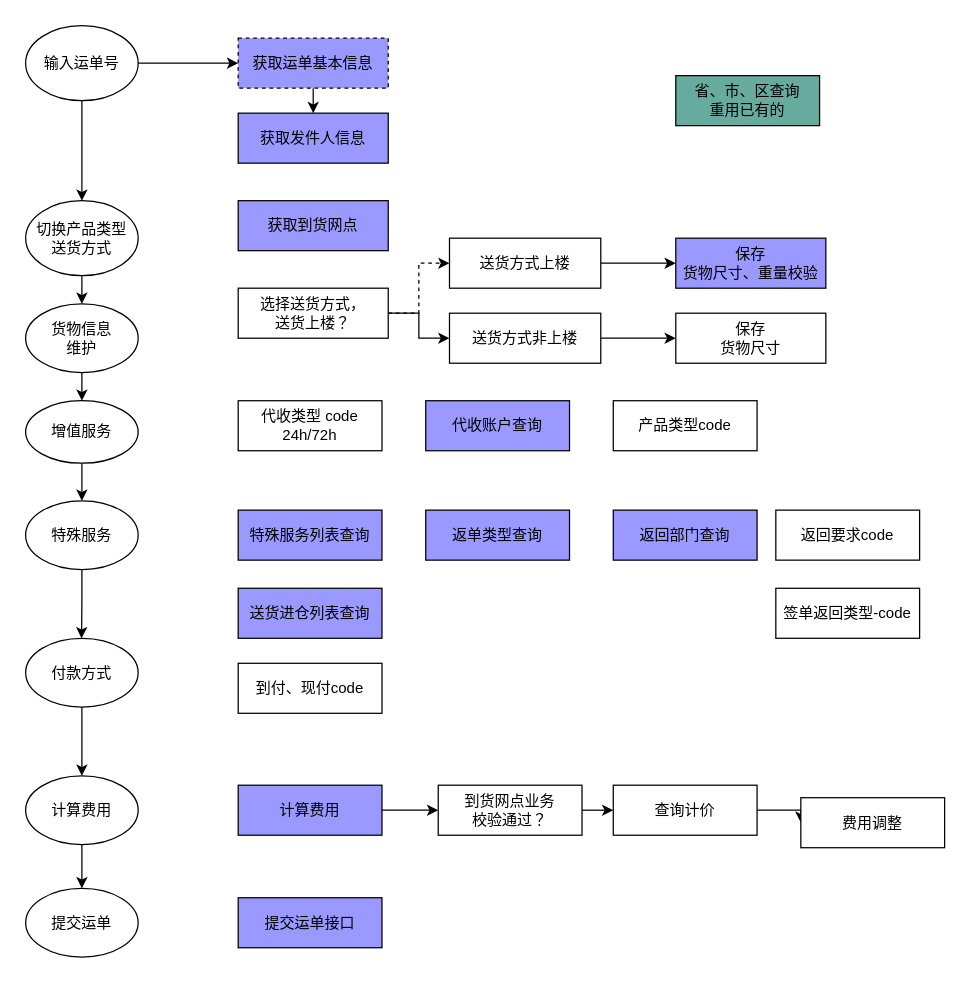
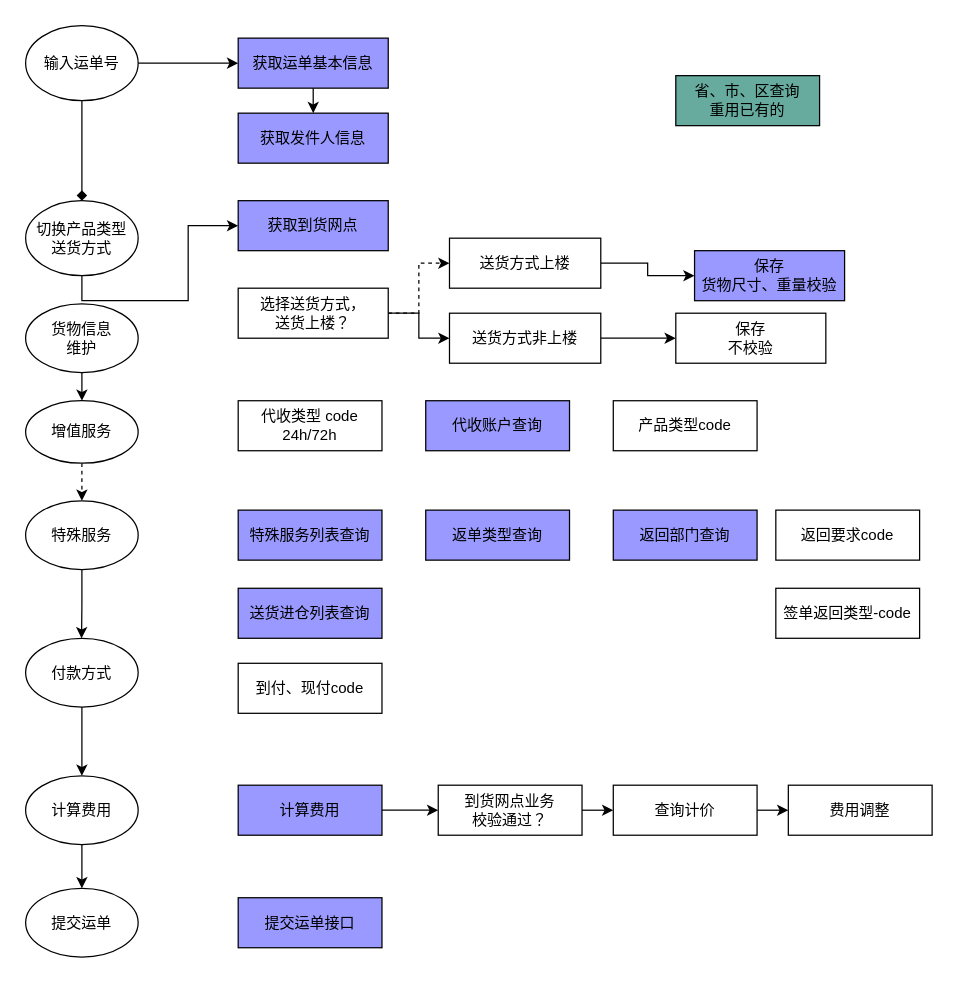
  <mxCell id="0" />
  <mxCell id="1" parent="0" />
  <mxCell id="2" style="edgeStyle=orthogonalEdgeStyle;rounded=0;orthogonalLoop=1;jettySize=auto;html=1;exitX=1;exitY=0.5;exitDx=0;exitDy=0;entryX=0;entryY=0.5;entryDx=0;entryDy=0;" edge="1" parent="1" source="4" target="6"><mxGeometry relative="1" as="geometry" /></mxCell>
- <mxCell id="3" style="edgeStyle=orthogonalEdgeStyle;rounded=0;orthogonalLoop=1;jettySize=auto;html=1;exitX=0.5;exitY=1;exitDx=0;exitDy=0;" edge="1" parent="1" source="4" target="10"><mxGeometry relative="1" as="geometry" /></mxCell>
+ <mxCell id="3" style="edgeStyle=orthogonalEdgeStyle;rounded=0;orthogonalLoop=1;jettySize=auto;html=1;exitX=0.5;exitY=1;exitDx=0;exitDy=0;endArrow=diamond;" edge="1" parent="1" source="4" target="10"><mxGeometry relative="1" as="geometry" /></mxCell>
  <mxCell id="4" value="输入运单号" style="ellipse;whiteSpace=wrap;html=1;" vertex="1" parent="1"><mxGeometry x="20" y="20" width="90" height="60" as="geometry" /></mxCell>
  <mxCell id="5" style="edgeStyle=orthogonalEdgeStyle;rounded=0;orthogonalLoop=1;jettySize=auto;html=1;exitX=0.5;exitY=1;exitDx=0;exitDy=0;entryX=0.5;entryY=0;entryDx=0;entryDy=0;" edge="1" parent="1" source="6" target="7"><mxGeometry relative="1" as="geometry" /></mxCell>
- <mxCell id="6" value="获取运单基本信息" style="rounded=0;whiteSpace=wrap;html=1;fillColor=#9999FF;dashed=1;" vertex="1" parent="1"><mxGeometry x="190" y="30" width="120" height="40" as="geometry" /></mxCell>
+ <mxCell id="6" value="获取运单基本信息" style="rounded=0;whiteSpace=wrap;html=1;fillColor=#9999FF;" vertex="1" parent="1"><mxGeometry x="190" y="30" width="120" height="40" as="geometry" /></mxCell>
  <mxCell id="7" value="获取发件人信息" style="rounded=0;whiteSpace=wrap;html=1;fillColor=#9999FF;" vertex="1" parent="1"><mxGeometry x="190" y="90" width="120" height="40" as="geometry" /></mxCell>
  <mxCell id="8" value="获取到货网点" style="rounded=0;whiteSpace=wrap;html=1;fillColor=#9999FF;" vertex="1" parent="1"><mxGeometry x="190" y="160" width="120" height="40" as="geometry" /></mxCell>
- <mxCell id="9" style="edgeStyle=orthogonalEdgeStyle;rounded=0;orthogonalLoop=1;jettySize=auto;html=1;exitX=0.5;exitY=1;exitDx=0;exitDy=0;entryX=0.5;entryY=0;entryDx=0;entryDy=0;" edge="1" parent="1" source="10" target="21"><mxGeometry relative="1" as="geometry" /></mxCell>
+ <mxCell id="9" style="edgeStyle=orthogonalEdgeStyle;rounded=0;orthogonalLoop=1;jettySize=auto;html=1;exitX=0.5;exitY=1;exitDx=0;exitDy=0;" edge="1" parent="1" source="10" target="8"><mxGeometry relative="1" as="geometry" /></mxCell>
  <mxCell id="10" value="切换产品类型&lt;br&gt;送货方式" style="ellipse;whiteSpace=wrap;html=1;" vertex="1" parent="1"><mxGeometry x="20" y="160" width="90" height="60" as="geometry" /></mxCell>
  <mxCell id="11" style="edgeStyle=orthogonalEdgeStyle;rounded=0;orthogonalLoop=1;jettySize=auto;html=1;exitX=1;exitY=0.5;exitDx=0;exitDy=0;dashed=1;" edge="1" parent="1" source="13" target="15"><mxGeometry relative="1" as="geometry" /></mxCell>
  <mxCell id="12" style="edgeStyle=orthogonalEdgeStyle;rounded=0;orthogonalLoop=1;jettySize=auto;html=1;exitX=1;exitY=0.5;exitDx=0;exitDy=0;entryX=0;entryY=0.5;entryDx=0;entryDy=0;" edge="1" parent="1" source="13" target="18"><mxGeometry relative="1" as="geometry" /></mxCell>
  <mxCell id="13" value="选择送货方式，&lt;br&gt;送货上楼？" style="rounded=0;whiteSpace=wrap;html=1;" vertex="1" parent="1"><mxGeometry x="190" y="230" width="120" height="40" as="geometry" /></mxCell>
  <mxCell id="14" style="edgeStyle=orthogonalEdgeStyle;rounded=0;orthogonalLoop=1;jettySize=auto;html=1;exitX=1;exitY=0.5;exitDx=0;exitDy=0;entryX=0;entryY=0.5;entryDx=0;entryDy=0;" edge="1" parent="1" source="15" target="16"><mxGeometry relative="1" as="geometry" /></mxCell>
  <mxCell id="15" value="送货方式上楼" style="rounded=0;whiteSpace=wrap;html=1;" vertex="1" parent="1"><mxGeometry x="359" y="190" width="121" height="40" as="geometry" /></mxCell>
- <mxCell id="16" value="保存&lt;br&gt;货物尺寸、重量校验" style="rounded=0;whiteSpace=wrap;html=1;fillColor=#9999FF;" vertex="1" parent="1"><mxGeometry x="540" y="190" width="120" height="40" as="geometry" /></mxCell>
+ <mxCell id="16" value="保存&lt;br&gt;货物尺寸、重量校验" style="rounded=0;whiteSpace=wrap;html=1;fillColor=#9999FF;" vertex="1" parent="1"><mxGeometry x="555" y="200" width="120" height="40" as="geometry" /></mxCell>
  <mxCell id="17" style="edgeStyle=orthogonalEdgeStyle;rounded=0;orthogonalLoop=1;jettySize=auto;html=1;exitX=1;exitY=0.5;exitDx=0;exitDy=0;entryX=0;entryY=0.5;entryDx=0;entryDy=0;" edge="1" parent="1" source="18" target="19"><mxGeometry relative="1" as="geometry" /></mxCell>
  <mxCell id="18" value="送货方式非上楼" style="rounded=0;whiteSpace=wrap;html=1;" vertex="1" parent="1"><mxGeometry x="359" y="250" width="121" height="40" as="geometry" /></mxCell>
- <mxCell id="19" value="保存&lt;br&gt;货物尺寸" style="rounded=0;whiteSpace=wrap;html=1;" vertex="1" parent="1"><mxGeometry x="540" y="250" width="120" height="40" as="geometry" /></mxCell>
+ <mxCell id="19" value="保存&lt;br&gt;不校验" style="rounded=0;whiteSpace=wrap;html=1;" vertex="1" parent="1"><mxGeometry x="540" y="250" width="120" height="40" as="geometry" /></mxCell>
  <mxCell id="20" style="edgeStyle=orthogonalEdgeStyle;rounded=0;orthogonalLoop=1;jettySize=auto;html=1;exitX=0.5;exitY=1;exitDx=0;exitDy=0;" edge="1" parent="1" source="21" target="28"><mxGeometry relative="1" as="geometry" /></mxCell>
  <mxCell id="21" value="货物信息&lt;br&gt;维护" style="ellipse;whiteSpace=wrap;html=1;" vertex="1" parent="1"><mxGeometry x="20" y="242.5" width="90" height="55" as="geometry" /></mxCell>
  <mxCell id="22" style="edgeStyle=orthogonalEdgeStyle;rounded=0;orthogonalLoop=1;jettySize=auto;html=1;exitX=0.5;exitY=1;exitDx=0;exitDy=0;" edge="1" parent="1" source="21" target="21"><mxGeometry relative="1" as="geometry" /></mxCell>
  <mxCell id="23" style="edgeStyle=orthogonalEdgeStyle;rounded=0;orthogonalLoop=1;jettySize=auto;html=1;exitX=0.5;exitY=1;exitDx=0;exitDy=0;entryX=0.5;entryY=0;entryDx=0;entryDy=0;" edge="1" parent="1" source="24" target="26"><mxGeometry relative="1" as="geometry" /></mxCell>
  <mxCell id="24" value="付款方式" style="ellipse;whiteSpace=wrap;html=1;" vertex="1" parent="1"><mxGeometry x="20" y="510" width="90" height="55" as="geometry" /></mxCell>
  <mxCell id="25" style="edgeStyle=orthogonalEdgeStyle;rounded=0;orthogonalLoop=1;jettySize=auto;html=1;exitX=0.5;exitY=1;exitDx=0;exitDy=0;entryX=0.5;entryY=0;entryDx=0;entryDy=0;" edge="1" parent="1" source="26" target="43"><mxGeometry relative="1" as="geometry" /></mxCell>
  <mxCell id="26" value="计算费用" style="ellipse;whiteSpace=wrap;html=1;" vertex="1" parent="1"><mxGeometry x="20" y="620" width="90" height="55" as="geometry" /></mxCell>
- <mxCell id="27" style="edgeStyle=orthogonalEdgeStyle;rounded=0;orthogonalLoop=1;jettySize=auto;html=1;exitX=0.5;exitY=1;exitDx=0;exitDy=0;entryX=0.5;entryY=0;entryDx=0;entryDy=0;" edge="1" parent="1" source="28" target="30"><mxGeometry relative="1" as="geometry" /></mxCell>
+ <mxCell id="27" style="edgeStyle=orthogonalEdgeStyle;rounded=0;orthogonalLoop=1;jettySize=auto;html=1;exitX=0.5;exitY=1;exitDx=0;exitDy=0;entryX=0.5;entryY=0;entryDx=0;entryDy=0;dashed=1;" edge="1" parent="1" source="28" target="30"><mxGeometry relative="1" as="geometry" /></mxCell>
  <mxCell id="28" value="增值服务" style="ellipse;whiteSpace=wrap;html=1;" vertex="1" parent="1"><mxGeometry x="20" y="320" width="90" height="50" as="geometry" /></mxCell>
  <mxCell id="29" style="edgeStyle=orthogonalEdgeStyle;rounded=0;orthogonalLoop=1;jettySize=auto;html=1;exitX=0.5;exitY=1;exitDx=0;exitDy=0;" edge="1" parent="1" source="30"><mxGeometry relative="1" as="geometry"><mxPoint x="64.739" y="510" as="targetPoint" /></mxGeometry></mxCell>
  <mxCell id="30" value="特殊服务" style="ellipse;whiteSpace=wrap;html=1;" vertex="1" parent="1"><mxGeometry x="20" y="400" width="90" height="55" as="geometry" /></mxCell>
  <mxCell id="31" value="代收类型 code&lt;br&gt;24h/72h" style="rounded=0;whiteSpace=wrap;html=1;" vertex="1" parent="1"><mxGeometry x="190" y="320" width="115" height="40" as="geometry" /></mxCell>
  <mxCell id="32" value="代收账户查询" style="rounded=0;whiteSpace=wrap;html=1;fillColor=#9999FF;" vertex="1" parent="1"><mxGeometry x="340" y="320" width="115" height="40" as="geometry" /></mxCell>
  <mxCell id="33" value="产品类型code" style="rounded=0;whiteSpace=wrap;html=1;" vertex="1" parent="1"><mxGeometry x="490" y="320" width="115" height="40" as="geometry" /></mxCell>
  <mxCell id="34" value="特殊服务列表查询" style="rounded=0;whiteSpace=wrap;html=1;fillColor=#9999FF;" vertex="1" parent="1"><mxGeometry x="190" y="407.5" width="115" height="40" as="geometry" /></mxCell>
  <mxCell id="35" value="返单类型查询" style="rounded=0;whiteSpace=wrap;html=1;fillColor=#9999FF;" vertex="1" parent="1"><mxGeometry x="340" y="407.5" width="115" height="40" as="geometry" /></mxCell>
  <mxCell id="36" value="返回要求code" style="rounded=0;whiteSpace=wrap;html=1;" vertex="1" parent="1"><mxGeometry x="620" y="407.5" width="115" height="40" as="geometry" /></mxCell>
  <mxCell id="37" value="送货进仓列表查询" style="rounded=0;whiteSpace=wrap;html=1;fillColor=#9999FF;" vertex="1" parent="1"><mxGeometry x="190" y="470" width="115" height="40" as="geometry" /></mxCell>
  <mxCell id="38" value="到付、现付code" style="rounded=0;whiteSpace=wrap;html=1;" vertex="1" parent="1"><mxGeometry x="190" y="530" width="115" height="40" as="geometry" /></mxCell>
  <mxCell id="39" style="edgeStyle=orthogonalEdgeStyle;rounded=0;orthogonalLoop=1;jettySize=auto;html=1;exitX=1;exitY=0.5;exitDx=0;exitDy=0;entryX=0;entryY=0.5;entryDx=0;entryDy=0;" edge="1" parent="1" source="40" target="42"><mxGeometry relative="1" as="geometry" /></mxCell>
  <mxCell id="40" value="到货网点业务&lt;br&gt;校验通过？" style="rounded=0;whiteSpace=wrap;html=1;" vertex="1" parent="1"><mxGeometry x="350" y="627.5" width="115" height="40" as="geometry" /></mxCell>
  <mxCell id="41" style="edgeStyle=orthogonalEdgeStyle;rounded=0;orthogonalLoop=1;jettySize=auto;html=1;exitX=1;exitY=0.5;exitDx=0;exitDy=0;entryX=0;entryY=0.5;entryDx=0;entryDy=0;" edge="1" parent="1" source="42" target="48"><mxGeometry relative="1" as="geometry" /></mxCell>
  <mxCell id="42" value="查询计价" style="rounded=0;whiteSpace=wrap;html=1;" vertex="1" parent="1"><mxGeometry x="490" y="627.5" width="115" height="40" as="geometry" /></mxCell>
  <mxCell id="43" value="提交运单" style="ellipse;whiteSpace=wrap;html=1;" vertex="1" parent="1"><mxGeometry x="20" y="710" width="90" height="55" as="geometry" /></mxCell>
  <mxCell id="44" value="提交运单接口" style="rounded=0;whiteSpace=wrap;html=1;fillColor=#9999FF;" vertex="1" parent="1"><mxGeometry x="190" y="717.5" width="115" height="40" as="geometry" /></mxCell>
  <mxCell id="45" style="edgeStyle=orthogonalEdgeStyle;rounded=0;orthogonalLoop=1;jettySize=auto;html=1;exitX=1;exitY=0.5;exitDx=0;exitDy=0;entryX=0;entryY=0.5;entryDx=0;entryDy=0;" edge="1" parent="1" source="46" target="40"><mxGeometry relative="1" as="geometry" /></mxCell>
  <mxCell id="46" value="计算费用" style="rounded=0;whiteSpace=wrap;html=1;fillColor=#9999FF;" vertex="1" parent="1"><mxGeometry x="190" y="627.5" width="115" height="40" as="geometry" /></mxCell>
  <mxCell id="47" value="签单返回类型-code" style="rounded=0;whiteSpace=wrap;html=1;" vertex="1" parent="1"><mxGeometry x="620" y="470" width="115" height="40" as="geometry" /></mxCell>
- <mxCell id="48" value="费用调整" style="rounded=0;whiteSpace=wrap;html=1;" vertex="1" parent="1"><mxGeometry x="640" y="637.5" width="115" height="40" as="geometry" /></mxCell>
+ <mxCell id="48" value="费用调整" style="rounded=0;whiteSpace=wrap;html=1;" vertex="1" parent="1"><mxGeometry x="630" y="627.5" width="115" height="40" as="geometry" /></mxCell>
  <mxCell id="49" value="返回部门查询" style="rounded=0;whiteSpace=wrap;html=1;fillColor=#9999FF;" vertex="1" parent="1"><mxGeometry x="490" y="407.5" width="115" height="40" as="geometry" /></mxCell>
  <mxCell id="50" value="省、市、区查询&lt;br&gt;重用已有的" style="rounded=0;whiteSpace=wrap;html=1;fillColor=#67AB9F;" vertex="1" parent="1"><mxGeometry x="540" y="60" width="115" height="40" as="geometry" /></mxCell>
